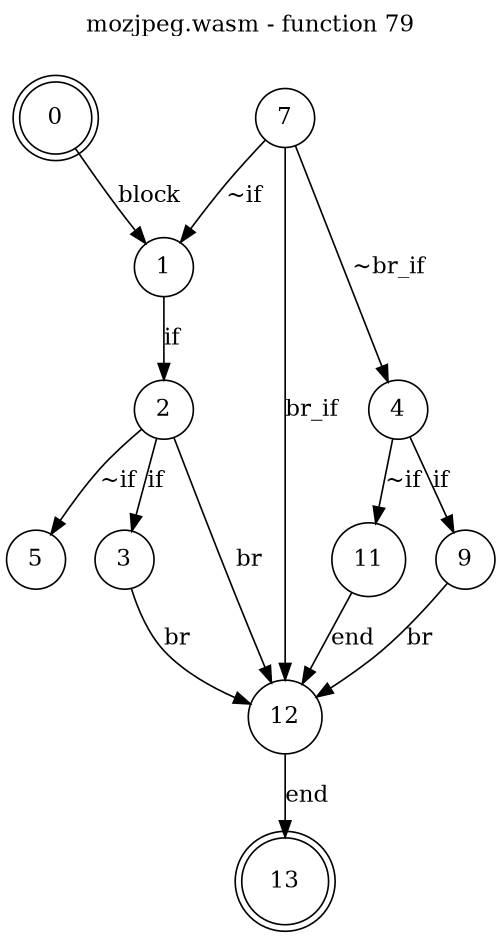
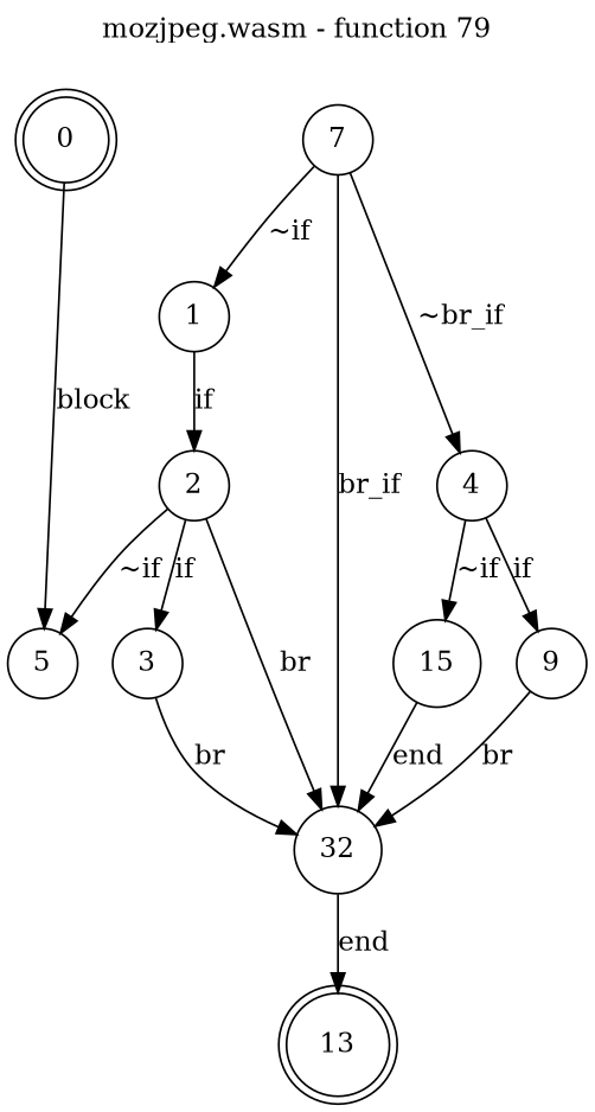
  digraph {
    label="mozjpeg.wasm - function 79"
    labelfontcolor=black
    labelfontname=Helvetica
    labelfontsize=16
    labelloc=t
    node [shape=circle]
    0 [shape=doublecircle]
    1
    2
    13 [shape=doublecircle]
    3
    5
-   12
+   12 [label=32]
    7
    n9 [label=4]
    9
-   11
-   0 -> 1 [label=block]
+   11 [label=15]
+   0 -> 5 [label=block]
    1 -> 2 [label=if]
    2 -> 3 [label=if]
    2 -> 5 [label="~if"]
    2 -> 12 [label=br]
    3 -> 12 [label=br]
    12 -> 13 [label=end]
    7 -> 1 [label="~if"]
    7 -> 12 [label=br_if]
    7 -> n9 [label="~br_if"]
    n9 -> 9 [label=if]
    n9 -> 11 [label="~if"]
    9 -> 12 [label=br]
    11 -> 12 [label=end]
  }
